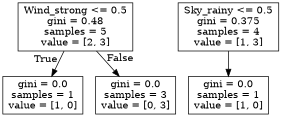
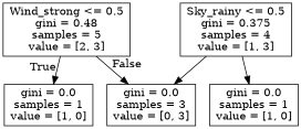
  digraph {
    node [shape=box]
    n1 [label="Wind_strong <= 0.5\ngini = 0.48\nsamples = 5\nvalue = [2, 3]"]
    n2 [label="gini = 0.0\nsamples = 1\nvalue = [1, 0]"]
    n3 [label="gini = 0.0\nsamples = 3\nvalue = [0, 3]"]
    n4 [label="Sky_rainy <= 0.5\ngini = 0.375\nsamples = 4\nvalue = [1, 3]"]
    n5 [label="gini = 0.0\nsamples = 1\nvalue = [1, 0]"]
    n1 -> n2 [headlabel=True labelangle=45 labeldistance=2.5]
    n1 -> n3 [headlabel=False labelangle=-45 labeldistance=2.5]
+   n4 -> n3
    n4 -> n5
  }
